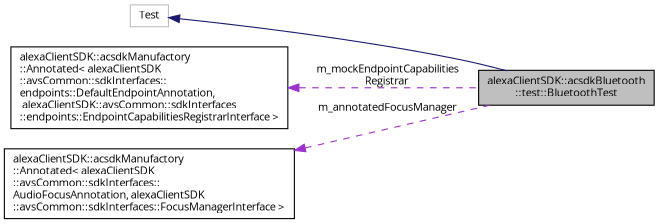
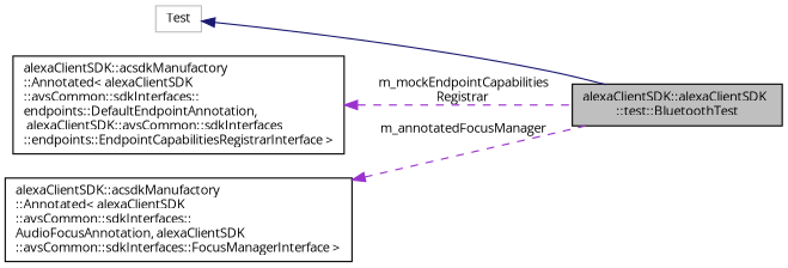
  digraph {
    rankdir=LR
    fontname="Open Sans"
    node [color=black fillcolor=white fontname="Open Sans" fontsize=10 shape=record style=filled]
    edge [color=darkorchid3 dir=back fontname="Open Sans" fontsize=10 labelfontname=Helvetica labelfontsize=10 style=dashed]
-   n1 [fillcolor=grey75 fontcolor=black height=0.2 label="alexaClientSDK::acsdkBluetooth\l::test::BluetoothTest" width=0.4]
+   n1 [fillcolor=grey75 fontcolor=black height=0.2 label="alexaClientSDK::alexaClientSDK\l::test::BluetoothTest" width=0.4]
    n2 [color=grey75 height=0.2 label=Test width=0.4]
    n3 [height=0.2 label="alexaClientSDK::acsdkManufactory\l::Annotated\< alexaClientSDK\l::avsCommon::sdkInterfaces::\lendpoints::DefaultEndpointAnnotation,\l alexaClientSDK::avsCommon::sdkInterfaces\l::endpoints::EndpointCapabilitiesRegistrarInterface \>" width=0.4]
    n4 [height=0.2 label="alexaClientSDK::acsdkManufactory\l::Annotated\< alexaClientSDK\l::avsCommon::sdkInterfaces::\lAudioFocusAnnotation, alexaClientSDK\l::avsCommon::sdkInterfaces::FocusManagerInterface \>" width=0.4]
    n2 -> n1 [color=midnightblue style=solid]
    n3 -> n1 [label=" m_mockEndpointCapabilities\lRegistrar"]
    n4 -> n1 [label=" m_annotatedFocusManager"]
  }
